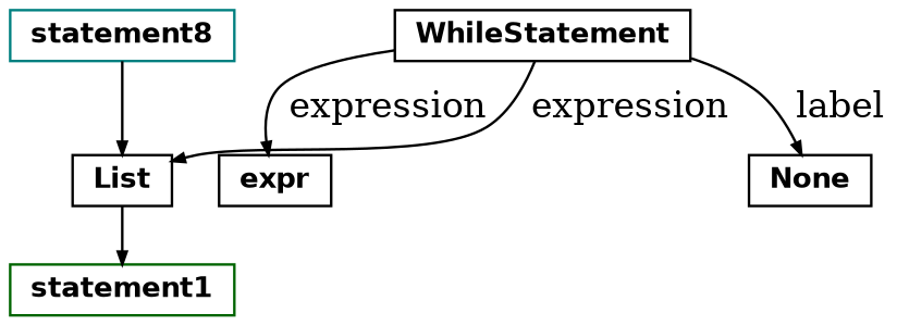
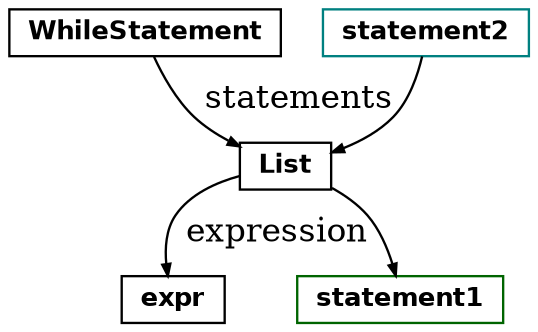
  digraph {
    ordering=out
    ranksep=.3
    node [color=black fixedsize=false fontname="Helvetica-bold" fontsize=11 shape=box]
    edge [arrowsize=.5 color=black]
    WhileStatement [height=.25 width=.25]
    expr [height=.25 width=.25]
    List [height=.25 width=.25]
-   None [height=.25 width=.25]
    statement1 [color=darkgreen height=.25 width=.25]
-   statement2 [color=teal height=.25 width=.25 label=statement8]
-   WhileStatement -> expr [label=" expression"]
-   WhileStatement -> List [label=" expression"]
-   WhileStatement -> None [label=" label"]
+   statement2 [color=teal height=.25 width=.25]
+   List -> expr [label=" expression"]
+   WhileStatement -> List [label=" statements"]
    List -> statement1
    statement2 -> List
  }
